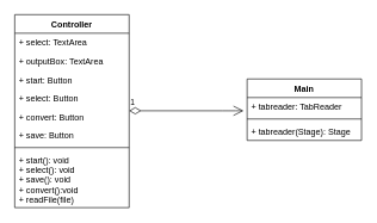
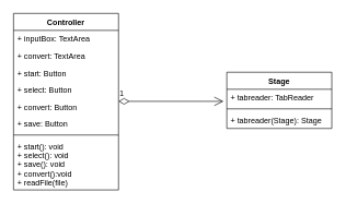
  <mxCell id="0" />
  <mxCell id="1" parent="0" />
  <mxCell id="2" value="Controller" style="swimlane;fontStyle=1;align=center;verticalAlign=top;childLayout=stackLayout;horizontal=1;startSize=26;horizontalStack=0;resizeParent=1;resizeParentMax=0;resizeLast=0;collapsible=1;marginBottom=0;" vertex="1" parent="1"><mxGeometry x="20" y="20" width="160" height="270" as="geometry" /></mxCell>
- <mxCell id="3" value="+ select: TextArea" style="text;strokeColor=none;fillColor=none;align=left;verticalAlign=top;spacingLeft=4;spacingRight=4;overflow=hidden;rotatable=0;points=[[0,0.5],[1,0.5]];portConstraint=eastwest;" vertex="1" parent="2"><mxGeometry y="26" width="160" height="26" as="geometry" /></mxCell>
- <mxCell id="4" value="+ outputBox: TextArea" style="text;strokeColor=none;fillColor=none;align=left;verticalAlign=top;spacingLeft=4;spacingRight=4;overflow=hidden;rotatable=0;points=[[0,0.5],[1,0.5]];portConstraint=eastwest;" vertex="1" parent="2"><mxGeometry y="52" width="160" height="26" as="geometry" /></mxCell>
+ <mxCell id="3" value="+ inputBox: TextArea" style="text;strokeColor=none;fillColor=none;align=left;verticalAlign=top;spacingLeft=4;spacingRight=4;overflow=hidden;rotatable=0;points=[[0,0.5],[1,0.5]];portConstraint=eastwest;" vertex="1" parent="2"><mxGeometry y="26" width="160" height="26" as="geometry" /></mxCell>
+ <mxCell id="4" value="+ convert: TextArea" style="text;strokeColor=none;fillColor=none;align=left;verticalAlign=top;spacingLeft=4;spacingRight=4;overflow=hidden;rotatable=0;points=[[0,0.5],[1,0.5]];portConstraint=eastwest;" vertex="1" parent="2"><mxGeometry y="52" width="160" height="26" as="geometry" /></mxCell>
  <mxCell id="5" value="+ start: Button" style="text;strokeColor=none;fillColor=none;align=left;verticalAlign=top;spacingLeft=4;spacingRight=4;overflow=hidden;rotatable=0;points=[[0,0.5],[1,0.5]];portConstraint=eastwest;" vertex="1" parent="2"><mxGeometry y="78" width="160" height="26" as="geometry" /></mxCell>
  <mxCell id="6" value="+ select: Button" style="text;strokeColor=none;fillColor=none;align=left;verticalAlign=top;spacingLeft=4;spacingRight=4;overflow=hidden;rotatable=0;points=[[0,0.5],[1,0.5]];portConstraint=eastwest;" vertex="1" parent="2"><mxGeometry y="104" width="160" height="26" as="geometry" /></mxCell>
  <mxCell id="7" value="+ convert: Button" style="text;strokeColor=none;fillColor=none;align=left;verticalAlign=top;spacingLeft=4;spacingRight=4;overflow=hidden;rotatable=0;points=[[0,0.5],[1,0.5]];portConstraint=eastwest;" vertex="1" parent="2"><mxGeometry y="130" width="160" height="26" as="geometry" /></mxCell>
  <mxCell id="8" value="+ save: Button" style="text;strokeColor=none;fillColor=none;align=left;verticalAlign=top;spacingLeft=4;spacingRight=4;overflow=hidden;rotatable=0;points=[[0,0.5],[1,0.5]];portConstraint=eastwest;" vertex="1" parent="2"><mxGeometry y="156" width="160" height="26" as="geometry" /></mxCell>
  <mxCell id="9" value="" style="line;strokeWidth=1;fillColor=none;align=left;verticalAlign=middle;spacingTop=-1;spacingLeft=3;spacingRight=3;rotatable=0;labelPosition=right;points=[];portConstraint=eastwest;" vertex="1" parent="2"><mxGeometry y="182" width="160" height="8" as="geometry" /></mxCell>
  <mxCell id="10" value="+ start(): void &#10;+ select(): void&#10;+ save(): void&#10;+ convert():void &#10;+ readFile(file)" style="text;strokeColor=none;fillColor=none;align=left;verticalAlign=top;spacingLeft=4;spacingRight=4;overflow=hidden;rotatable=0;points=[[0,0.5],[1,0.5]];portConstraint=eastwest;" vertex="1" parent="2"><mxGeometry y="190" width="160" height="80" as="geometry" /></mxCell>
  <mxCell id="11" value="1" style="endArrow=open;html=1;endSize=12;startArrow=diamondThin;startSize=14;startFill=0;edgeStyle=orthogonalEdgeStyle;align=left;verticalAlign=bottom;" edge="1" parent="1"><mxGeometry x="-1" y="3" relative="1" as="geometry"><mxPoint x="180" y="154.5" as="sourcePoint" /><mxPoint x="340" y="154.5" as="targetPoint" /><Array as="points"><mxPoint x="320" y="154.5" /><mxPoint x="320" y="154.5" /></Array></mxGeometry></mxCell>
- <mxCell id="12" value="Main" style="swimlane;fontStyle=1;align=center;verticalAlign=top;childLayout=stackLayout;horizontal=1;startSize=26;horizontalStack=0;resizeParent=1;resizeParentMax=0;resizeLast=0;collapsible=1;marginBottom=0;" vertex="1" parent="1"><mxGeometry x="345" y="110" width="160" height="86" as="geometry" /></mxCell>
+ <mxCell id="12" value="Stage" style="swimlane;fontStyle=1;align=center;verticalAlign=top;childLayout=stackLayout;horizontal=1;startSize=26;horizontalStack=0;resizeParent=1;resizeParentMax=0;resizeLast=0;collapsible=1;marginBottom=0;" vertex="1" parent="1"><mxGeometry x="345" y="110" width="160" height="86" as="geometry" /></mxCell>
  <mxCell id="13" value="+ tabreader: TabReader" style="text;strokeColor=none;fillColor=none;align=left;verticalAlign=top;spacingLeft=4;spacingRight=4;overflow=hidden;rotatable=0;points=[[0,0.5],[1,0.5]];portConstraint=eastwest;" vertex="1" parent="12"><mxGeometry y="26" width="160" height="26" as="geometry" /></mxCell>
  <mxCell id="14" value="" style="line;strokeWidth=1;fillColor=none;align=left;verticalAlign=middle;spacingTop=-1;spacingLeft=3;spacingRight=3;rotatable=0;labelPosition=right;points=[];portConstraint=eastwest;" vertex="1" parent="12"><mxGeometry y="52" width="160" height="8" as="geometry" /></mxCell>
  <mxCell id="15" value="+ tabreader(Stage): Stage" style="text;strokeColor=none;fillColor=none;align=left;verticalAlign=top;spacingLeft=4;spacingRight=4;overflow=hidden;rotatable=0;points=[[0,0.5],[1,0.5]];portConstraint=eastwest;" vertex="1" parent="12"><mxGeometry y="60" width="160" height="26" as="geometry" /></mxCell>
